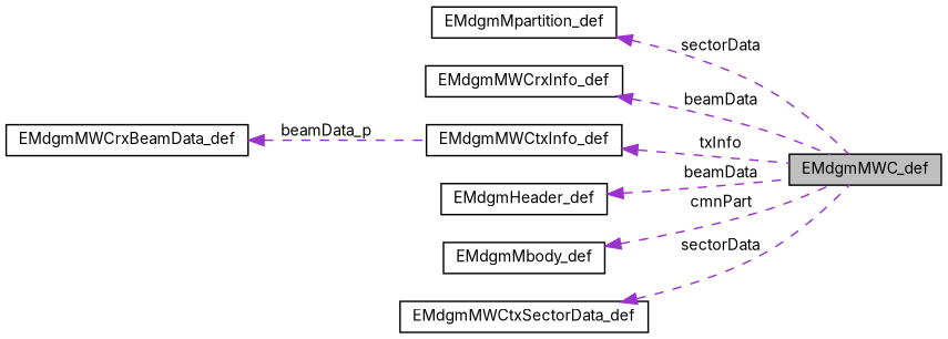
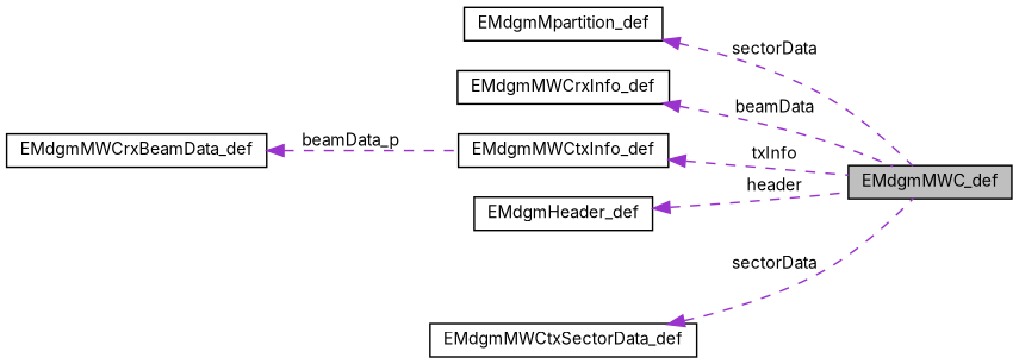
  digraph {
    fontname=Inter
    rankdir=LR
    node [color=black fillcolor=white fontname=Inter fontsize=10 shape=record style=filled]
    edge [color=darkorchid3 dir=back fontname=Inter fontsize=10 labelfontname=Helvetica labelfontsize=10 style=dashed]
    n1 [fillcolor=grey75 fontcolor=black height=0.2 label=EMdgmMWC_def width=0.4]
    n2 [height=0.2 label=EMdgmMpartition_def width=0.4]
    n3 [height=0.2 label=EMdgmMWCrxInfo_def width=0.4]
    n4 [height=0.2 label=EMdgmMWCtxInfo_def width=0.4]
    n5 [height=0.2 label=EMdgmMWCrxBeamData_def width=0.4]
    n6 [height=0.2 label=EMdgmHeader_def width=0.4]
-   n7 [height=0.2 label=EMdgmMbody_def width=0.4]
    n8 [height=0.2 label=EMdgmMWCtxSectorData_def width=0.4]
    n2 -> n1 [label=" sectorData"]
    n3 -> n1 [label=" beamData"]
    n4 -> n1 [label=" txInfo"]
    n5 -> n4 [label=" beamData_p"]
-   n6 -> n1 [label=" beamData"]
-   n7 -> n1 [label=" cmnPart"]
+   n6 -> n1 [label=" header"]
    n8 -> n1 [label=" sectorData"]
  }
